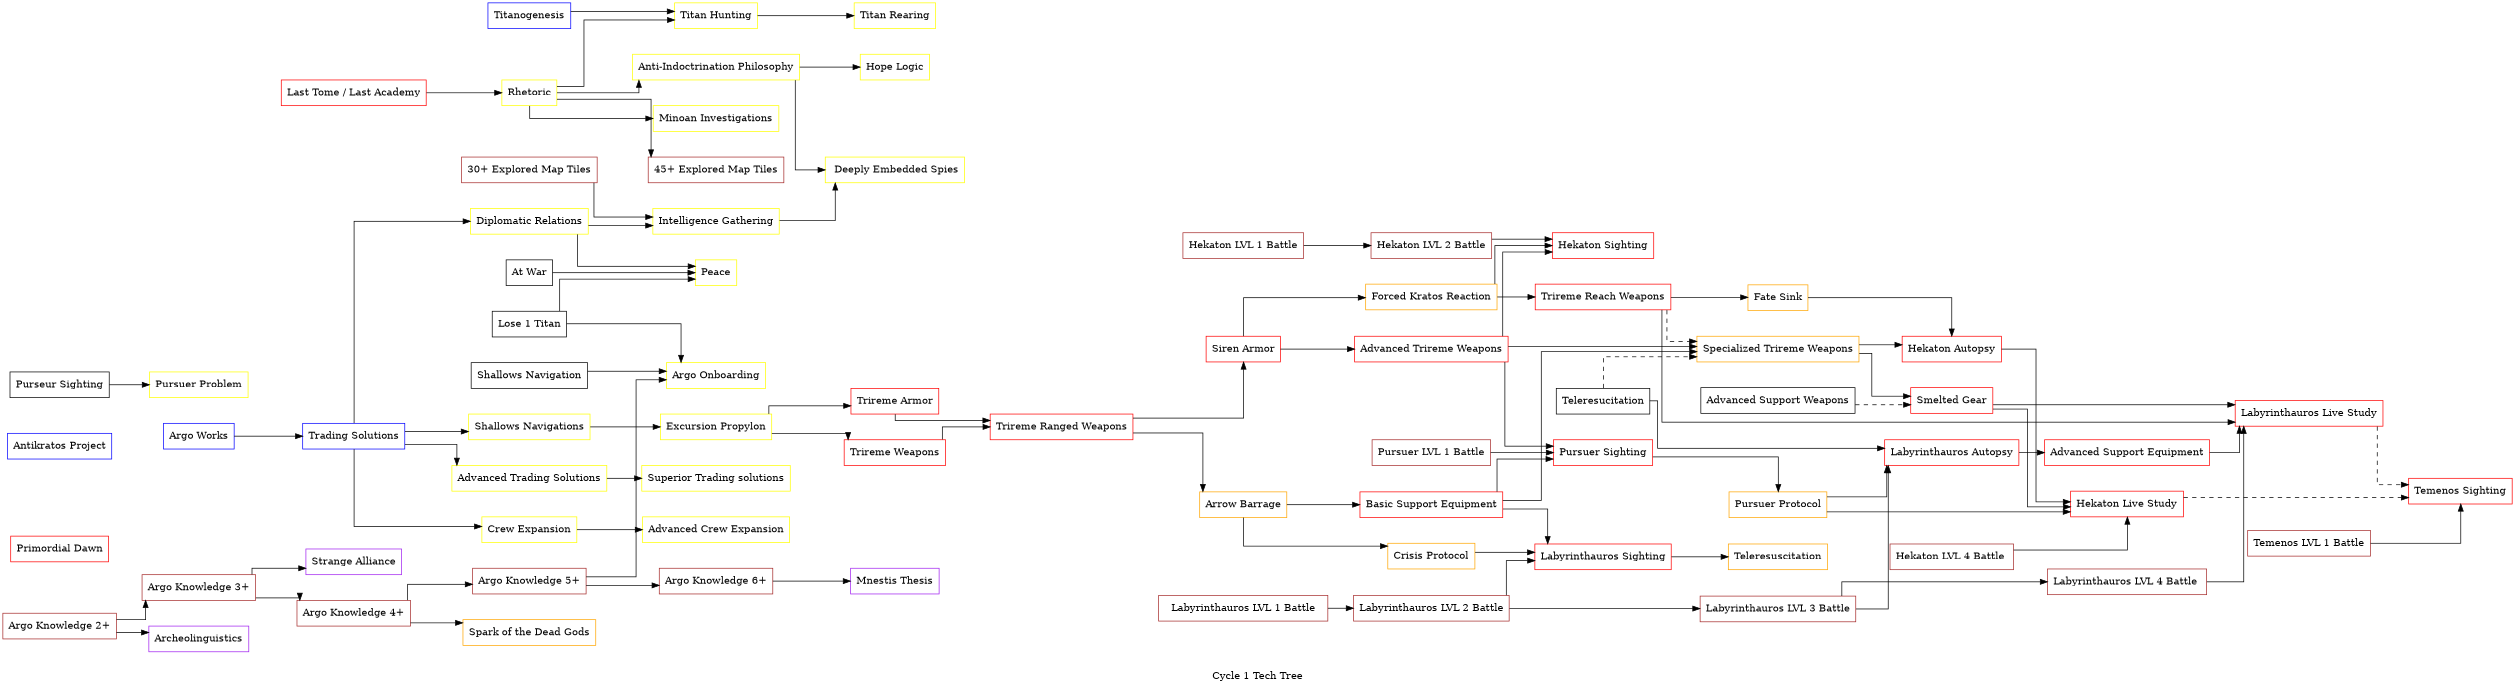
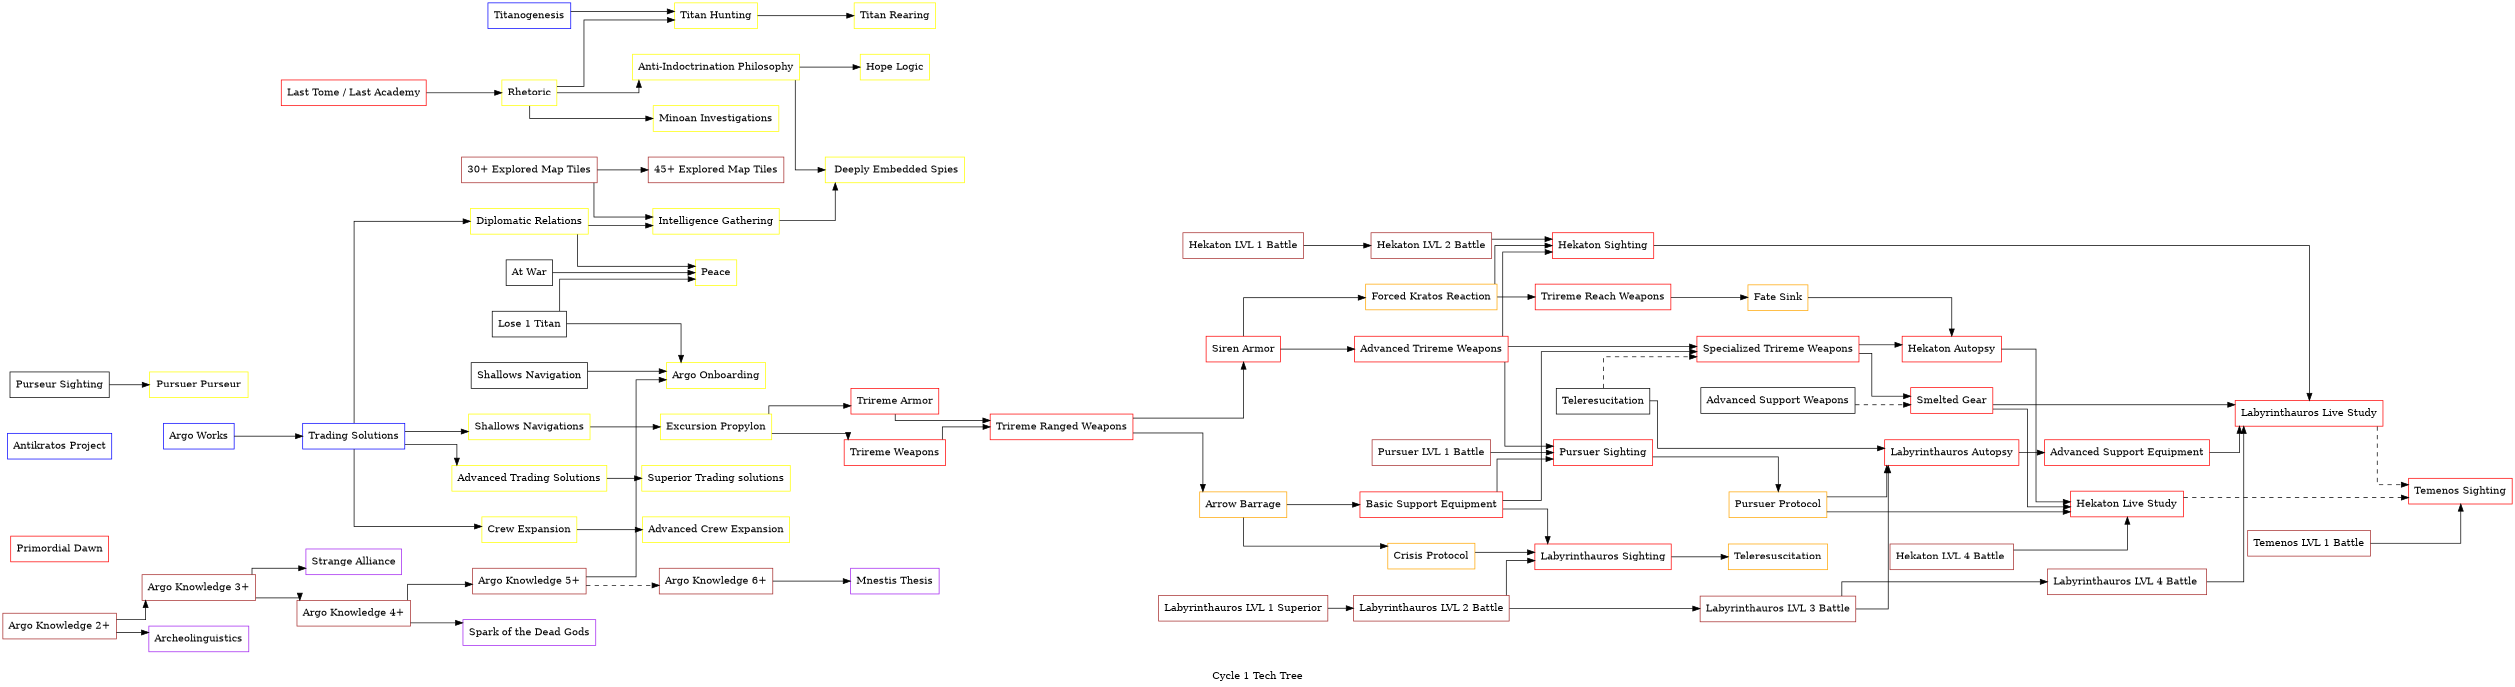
  digraph {
    label="Cycle 1 Tech Tree"
    nodesep=0.5
    overlap_scaling=0.01
    rankdir=LR
    ranksep=0.5
    splines=ortho
    node [color=red shape=rounded]
    edge [constraint=True style=filled]
    n1 [label="Last Tome / Last Academy"]
    n2 [color=yellow label=Rhetoric]
    n3 [color=yellow label="Titan Hunting"]
    n4 [color=yellow label="Anti-Indoctrination Philosophy"]
    n5 [color=yellow label="Minoan Investigations"]
    n6 [label="Primordial Dawn"]
    n7 [label="Trireme Armor"]
    n8 [label="Trireme Ranged Weapons"]
    n9 [label="Siren Armor"]
    n10 [color=orange label="Arrow Barrage"]
    n11 [label="Advanced Trireme Weapons"]
    n12 [color=orange label="Forced Kratos Reaction"]
-   n13 [color=orange label="Specialized Trireme Weapons"]
+   n13 [label="Specialized Trireme Weapons"]
    n14 [label="Pursuer Sighting"]
    n15 [label="Hekaton Sighting"]
    n16 [label="Trireme Reach Weapons"]
    n17 [label="Smelted Gear"]
    n18 [label="Hekaton Live Study"]
    n19 [label="Labyrinthauros Live Study"]
    n20 [label="Temenos Sighting"]
    n21 [label="Basic Support Equipment"]
    n22 [label="Labyrinthauros Sighting"]
    n23 [label="Hekaton Autopsy"]
    n24 [color=orange label=Teleresuscitation]
    n25 [color=orange label="Pursuer Protocol"]
    n26 [label="Advanced Support Equipment"]
    n27 [label="Trireme Weapons"]
    n28 [color=orange label="Crisis Protocol"]
    n29 [color=orange label="Fate Sink"]
    n30 [label="Labyrinthauros Autopsy"]
    n31 [color=blue label="Antikratos Project"]
    n32 [color=blue label="Argo Works"]
    n33 [color=blue label="Trading Solutions"]
    n34 [color=yellow label="Shallows Navigations"]
    n35 [color=yellow label="Diplomatic Relations"]
    n36 [color=yellow label="Advanced Trading Solutions"]
    n37 [color=yellow label="Crew Expansion"]
    n38 [color=blue label=Titanogenesis]
    n39 [color=yellow label="Titan Rearing"]
    n40 [color=yellow label="Excursion Propylon"]
    n41 [color=yellow label="Intelligence Gathering"]
    n42 [color=yellow label=Peace]
    n43 [color=yellow label="Superior Trading solutions"]
    n44 [color=yellow label="Advanced Crew Expansion"]
    n45 [color=yellow label=" Deeply Embedded Spies"]
    n46 [color=yellow label="Hope Logic"]
-   n47 [color=yellow label="Pursuer Problem"]
+   n47 [color=yellow label="Pursuer Purseur"]
    n48 [color=yellow label="Argo Onboarding"]
    n49 [color=purple label="Mnestis Thesis"]
    n50 [color=purple label=Archeolinguistics]
    n51 [color=purple label="Strange Alliance"]
-   n52 [color=orange label="Spark of the Dead Gods"]
+   n52 [color=purple label="Spark of the Dead Gods"]
    n53 [color=brown label="Hekaton LVL 1 Battle"]
    n54 [color=brown label="Hekaton LVL 2 Battle"]
    n55 [color=brown label="Hekaton LVL 4 Battle "]
-   n56 [color=brown label="Labyrinthauros LVL 1 Battle"]
+   n56 [color=brown label="Labyrinthauros LVL 1 Superior"]
    n57 [color=brown label="Labyrinthauros LVL 2 Battle"]
    n58 [color=brown label="Labyrinthauros LVL 3 Battle"]
    n59 [color=brown label="Labyrinthauros LVL 4 Battle "]
    n60 [color=brown label="Temenos LVL 1 Battle"]
    n61 [color=brown label="Pursuer LVL 1 Battle"]
    n62 [color=brown label="Argo Knowledge 2+"]
    n63 [color=brown label="Argo Knowledge 3+"]
    n64 [color=brown label="Argo Knowledge 4+"]
    n65 [color=brown label="Argo Knowledge 5+"]
    n66 [color=brown label="Argo Knowledge 6+"]
    n67 [color=brown label="30+ Explored Map Tiles"]
    n68 [color=brown label="45+ Explored Map Tiles"]
    n69 [color=black label="Advanced Support Weapons"]
    n70 [color=black label=Teleresucitation]
    n71 [color=black label="Purseur Sighting"]
    n72 [color=black label="At War"]
    n73 [color=black label="Lose 1 Titan"]
    n74 [color=black label="Shallows Navigation"]
    n1 -> n2
    n2 -> n3
    n2 -> n4
    n2 -> n5
    n3 -> n39
    n4 -> n45
    n4 -> n46
    n7 -> n8
    n8 -> n9
    n8 -> n10
    n9 -> n11
    n9 -> n12
    n10 -> n21
    n10 -> n28
    n11 -> n13
    n11 -> n14
    n11 -> n15
    n12 -> n15
    n12 -> n16
    n13 -> n17
    n13 -> n23
    n14 -> n25
-   n16 -> n13 [style=dashed]
-   n16 -> n19
+   n15 -> n19
    n16 -> n29
    n17 -> n18
    n17 -> n19
    n18 -> n20 [style=dashed]
    n19 -> n20 [style=dashed]
    n21 -> n13
    n21 -> n14
    n21 -> n22
    n22 -> n24
    n23 -> n18
    n25 -> n18
    n25 -> n30
    n26 -> n19
    n27 -> n8
    n28 -> n22
    n29 -> n23
    n30 -> n26
    n32 -> n33
    n33 -> n34
    n33 -> n35
    n33 -> n36
    n33 -> n37
    n34 -> n40
    n35 -> n41
    n35 -> n42
    n36 -> n43
    n37 -> n44
    n38 -> n3
    n40 -> n7
    n40 -> n27
    n41 -> n45
    n53 -> n54
    n54 -> n15
    n55 -> n18
    n56 -> n57
    n57 -> n22
    n57 -> n58
    n58 -> n30
    n58 -> n59
    n59 -> n19
    n60 -> n20
    n61 -> n14
    n62 -> n50
    n62 -> n63
    n63 -> n51
    n63 -> n64
    n64 -> n52
    n64 -> n65
    n65 -> n48
-   n65 -> n66
+   n65 -> n66 [style=dashed]
    n66 -> n49
    n67 -> n41
-   n2 -> n68
+   n67 -> n68
    n69 -> n17 [style=dashed]
    n70 -> n13 [style=dashed]
    n70 -> n30
    n71 -> n47
    n72 -> n42
    n73 -> n42
    n73 -> n48
    n74 -> n48
  }
